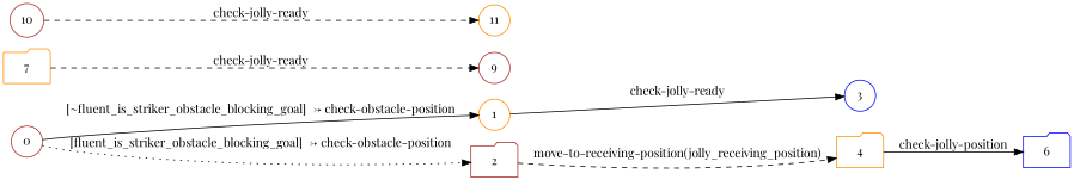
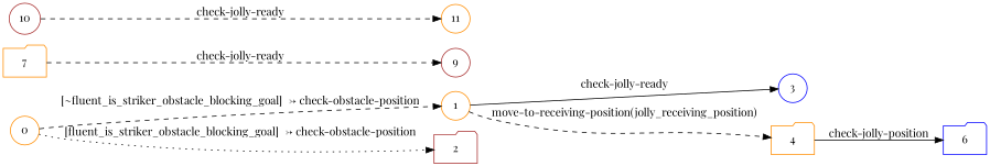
  strict digraph {
    fontname="Playfair Display"
    rankdir=LR
    node [color=brown fontname="Playfair Display" shape=circle]
    edge [color=black fontname="Playfair Display" style=solid]
-   0
+   0 [color=darkorange]
    1 [color=darkorange]
    2 [shape=folder]
    3 [color=blue]
    4 [color=darkorange shape=folder]
    6 [color=blue shape=folder]
    7 [color=darkorange shape=folder]
    9
    10
    11 [color=darkorange]
-   0 -> 1 [label="[~fluent_is_striker_obstacle_blocking_goal]  -> check-obstacle-position"]
+   0 -> 1 [label="[~fluent_is_striker_obstacle_blocking_goal]  -> check-obstacle-position" style=dashed]
    0 -> 2 [label="[fluent_is_striker_obstacle_blocking_goal]  -> check-obstacle-position" style=dotted]
    1 -> 3 [label="check-jolly-ready"]
-   2 -> 4 [label="move-to-receiving-position(jolly_receiving_position)" style=dashed]
+   1 -> 4 [label="move-to-receiving-position(jolly_receiving_position)" style=dashed]
    4 -> 6 [label="check-jolly-position"]
    7 -> 9 [label="check-jolly-ready" style=dashed]
    10 -> 11 [label="check-jolly-ready" style=dashed]
  }
